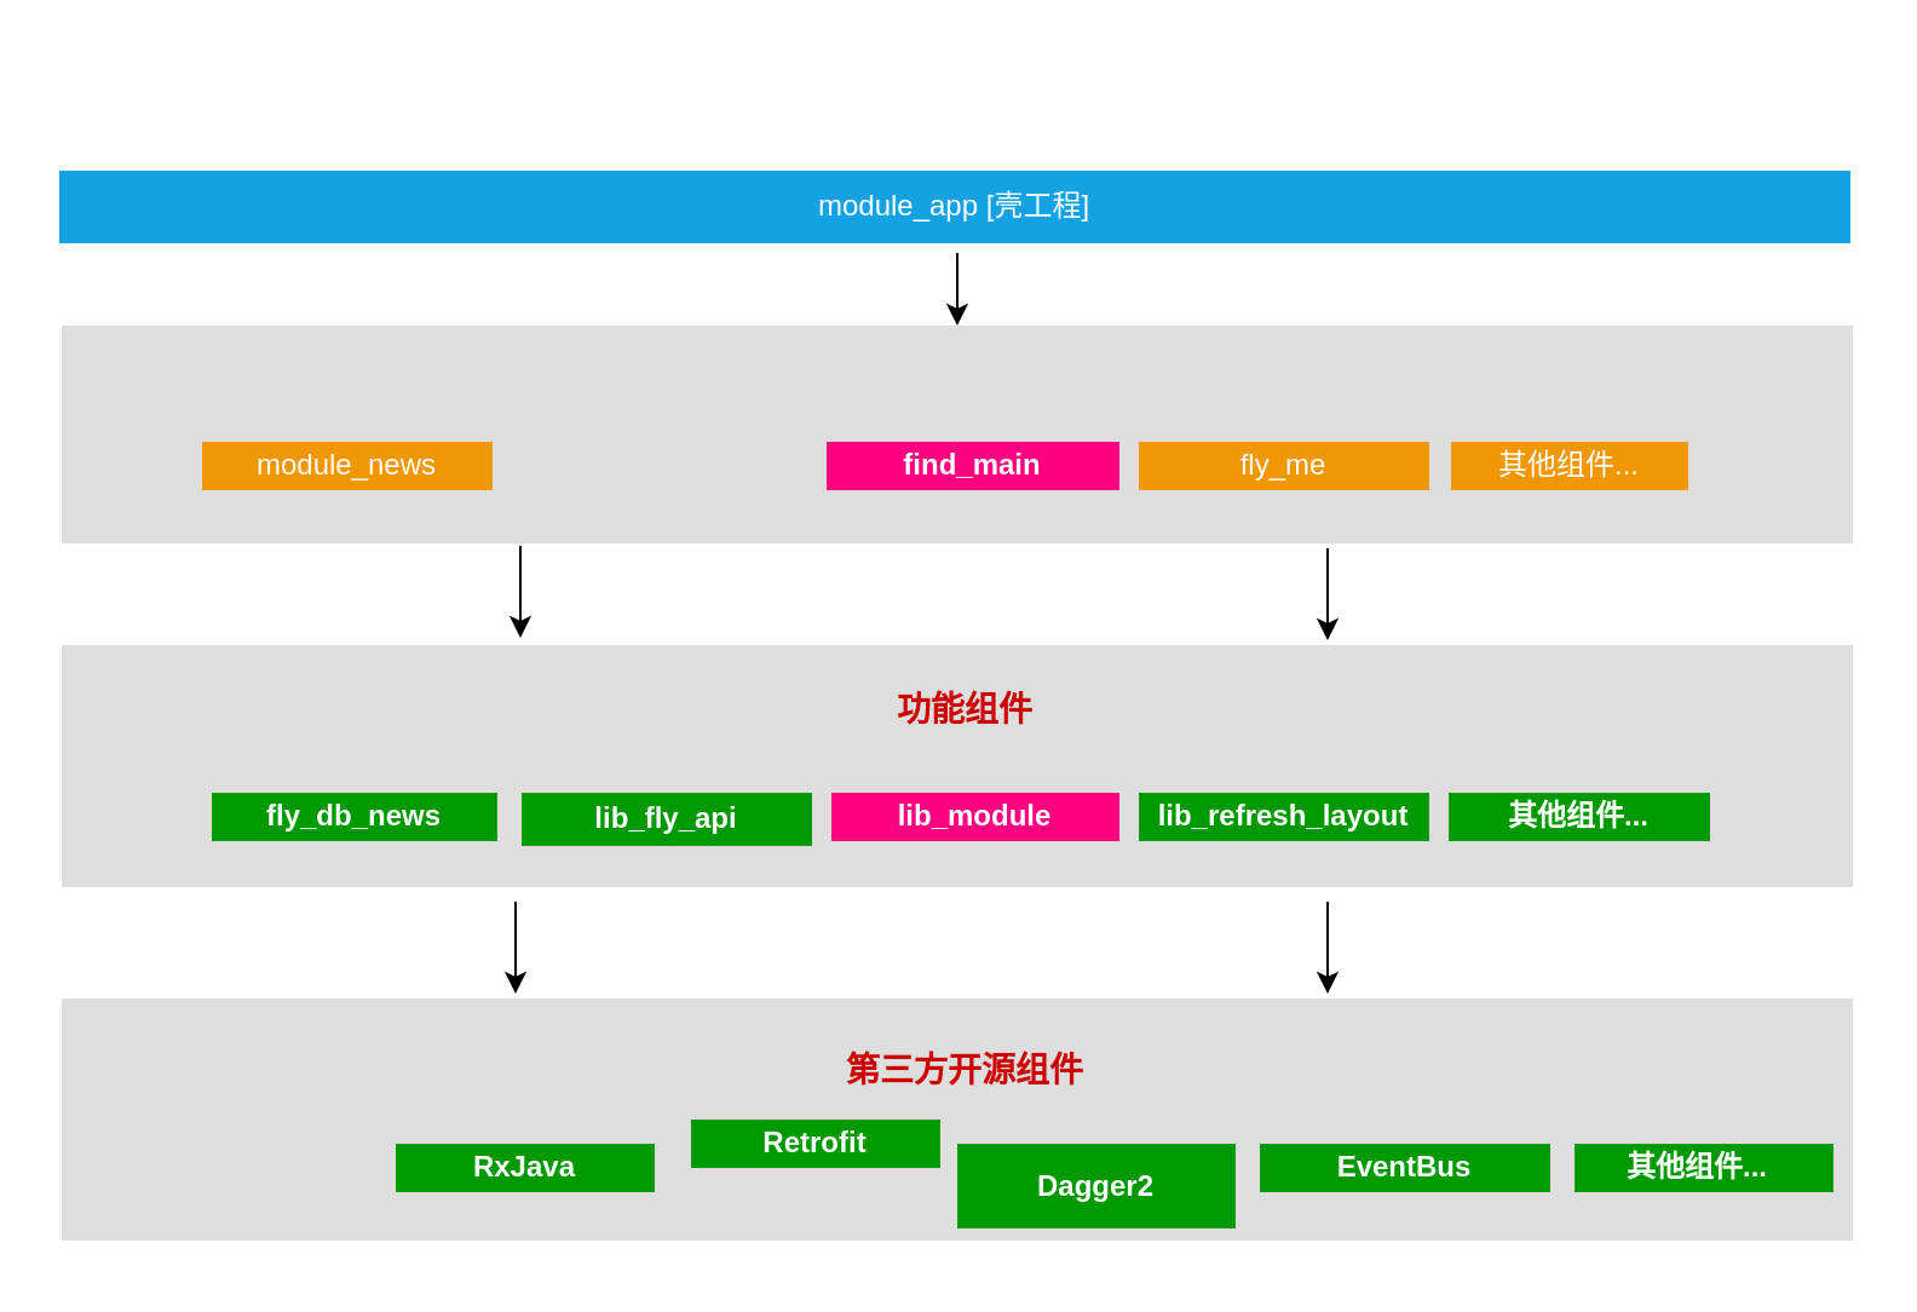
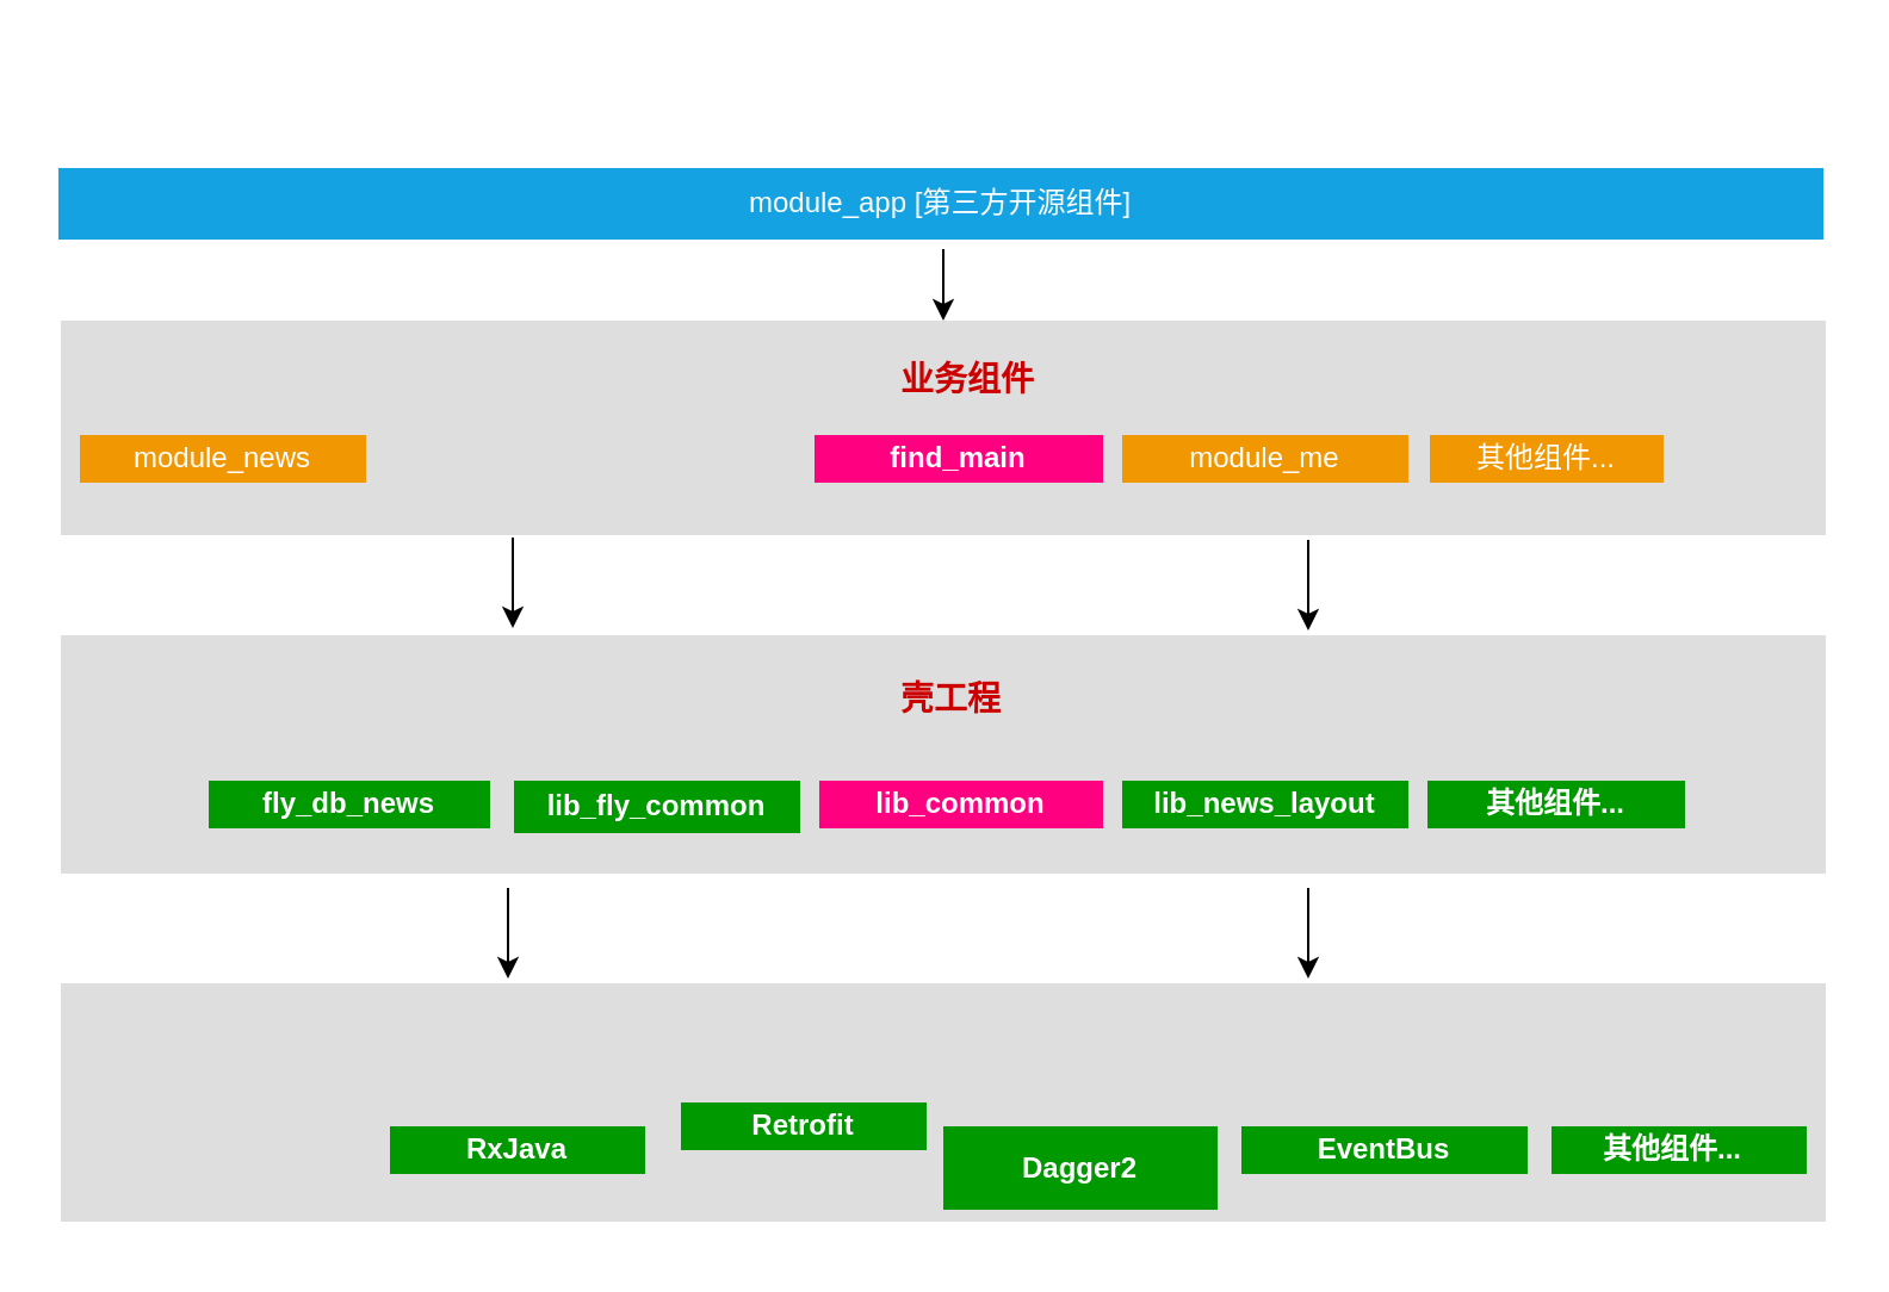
  <mxCell id="0" />
  <mxCell id="1" parent="0" />
  <mxCell id="2" value="&amp;nbsp;" style="text;html=1;strokeColor=none;fillColor=#DEDEDE;align=center;verticalAlign=middle;whiteSpace=wrap;rounded=0;fontColor=#FFFFFF;" parent="1" vertex="1"><mxGeometry x="25" y="266" width="740" height="100" as="geometry" /></mxCell>
- <mxCell id="3" value="module_app [壳工程]" style="text;html=1;strokeColor=none;fillColor=#14A2E3;align=center;verticalAlign=middle;whiteSpace=wrap;rounded=0;fontColor=#FFFFFF;" parent="1" vertex="1"><mxGeometry x="24" y="70" width="740" height="30" as="geometry" /></mxCell>
+ <mxCell id="3" value="module_app [第三方开源组件]" style="text;html=1;strokeColor=none;fillColor=#14A2E3;align=center;verticalAlign=middle;whiteSpace=wrap;rounded=0;fontColor=#FFFFFF;" parent="1" vertex="1"><mxGeometry x="24" y="70" width="740" height="30" as="geometry" /></mxCell>
  <mxCell id="4" value="&amp;nbsp;&amp;nbsp;" style="text;html=1;strokeColor=none;fillColor=#DEDEDE;align=center;verticalAlign=middle;whiteSpace=wrap;rounded=0;fontColor=#333333;" parent="1" vertex="1"><mxGeometry x="25" y="134" width="740" height="90" as="geometry" /></mxCell>
- <mxCell id="6" value="module_news" style="text;html=1;strokeColor=none;fillColor=#F19702;align=center;verticalAlign=middle;whiteSpace=wrap;rounded=0;fontColor=#FFFFFF;" parent="1" vertex="1"><mxGeometry x="83" y="182" width="120" height="20" as="geometry" /></mxCell>
+ <mxCell id="5" value="&lt;font color=&quot;#cc0000&quot; style=&quot;font-size: 14px&quot;&gt;&lt;b&gt;业务组件&lt;/b&gt;&lt;/font&gt;" style="text;html=1;strokeColor=none;fillColor=none;align=center;verticalAlign=middle;whiteSpace=wrap;rounded=0;fontColor=#FFFFFF;" parent="1" vertex="1"><mxGeometry x="335" y="149" width="141" height="20" as="geometry" /></mxCell>
+ <mxCell id="6" value="module_news" style="text;html=1;strokeColor=none;fillColor=#F19702;align=center;verticalAlign=middle;whiteSpace=wrap;rounded=0;fontColor=#FFFFFF;" parent="1" vertex="1"><mxGeometry x="33" y="182" width="120" height="20" as="geometry" /></mxCell>
  <mxCell id="7" value="find_main" style="text;html=1;strokeColor=none;fillColor=#FF0080;align=center;verticalAlign=middle;whiteSpace=wrap;rounded=0;fontColor=#FFFFFF;fontStyle=1" parent="1" vertex="1"><mxGeometry x="341" y="182" width="121" height="20" as="geometry" /></mxCell>
- <mxCell id="8" value="fly_me" style="text;html=1;strokeColor=none;fillColor=#F19702;align=center;verticalAlign=middle;whiteSpace=wrap;rounded=0;fontColor=#FFFFFF;" parent="1" vertex="1"><mxGeometry x="470" y="182" width="120" height="20" as="geometry" /></mxCell>
+ <mxCell id="8" value="module_me" style="text;html=1;strokeColor=none;fillColor=#F19702;align=center;verticalAlign=middle;whiteSpace=wrap;rounded=0;fontColor=#FFFFFF;" parent="1" vertex="1"><mxGeometry x="470" y="182" width="120" height="20" as="geometry" /></mxCell>
  <mxCell id="9" value="其他组件..." style="text;html=1;strokeColor=none;fillColor=#F19702;align=center;verticalAlign=middle;whiteSpace=wrap;rounded=0;fontColor=#FFFFFF;" parent="1" vertex="1"><mxGeometry x="599" y="182" width="98" height="20" as="geometry" /></mxCell>
- <mxCell id="10" value="lib_module" style="text;html=1;strokeColor=none;fillColor=#FF0080;align=center;verticalAlign=middle;whiteSpace=wrap;rounded=0;fontColor=#FFFFFF;fontStyle=1" parent="1" vertex="1"><mxGeometry x="343" y="327" width="119" height="20" as="geometry" /></mxCell>
+ <mxCell id="10" value="lib_common" style="text;html=1;strokeColor=none;fillColor=#FF0080;align=center;verticalAlign=middle;whiteSpace=wrap;rounded=0;fontColor=#FFFFFF;fontStyle=1" parent="1" vertex="1"><mxGeometry x="343" y="327" width="119" height="20" as="geometry" /></mxCell>
  <mxCell id="11" value="fly_db_news" style="text;html=1;strokeColor=none;fillColor=#009900;align=center;verticalAlign=middle;whiteSpace=wrap;rounded=0;fontColor=#FFFFFF;fontStyle=1" parent="1" vertex="1"><mxGeometry x="87" y="327" width="118" height="20" as="geometry" /></mxCell>
- <mxCell id="12" value="lib_fly_api" style="text;html=1;strokeColor=none;fillColor=#009900;align=center;verticalAlign=middle;whiteSpace=wrap;rounded=0;fontColor=#FFFFFF;fontStyle=1" parent="1" vertex="1"><mxGeometry x="215" y="327" width="120" height="22" as="geometry" /></mxCell>
- <mxCell id="13" value="lib_refresh_layout" style="text;html=1;strokeColor=none;fillColor=#009900;align=center;verticalAlign=middle;whiteSpace=wrap;rounded=0;fontColor=#FFFFFF;fontStyle=1" parent="1" vertex="1"><mxGeometry x="470" y="327" width="120" height="20" as="geometry" /></mxCell>
+ <mxCell id="12" value="lib_fly_common" style="text;html=1;strokeColor=none;fillColor=#009900;align=center;verticalAlign=middle;whiteSpace=wrap;rounded=0;fontColor=#FFFFFF;fontStyle=1" parent="1" vertex="1"><mxGeometry x="215" y="327" width="120" height="22" as="geometry" /></mxCell>
+ <mxCell id="13" value="lib_news_layout" style="text;html=1;strokeColor=none;fillColor=#009900;align=center;verticalAlign=middle;whiteSpace=wrap;rounded=0;fontColor=#FFFFFF;fontStyle=1" parent="1" vertex="1"><mxGeometry x="470" y="327" width="120" height="20" as="geometry" /></mxCell>
  <mxCell id="14" value="其他组件..." style="text;html=1;strokeColor=none;fillColor=#009900;align=center;verticalAlign=middle;whiteSpace=wrap;rounded=0;fontColor=#FFFFFF;fontStyle=1" parent="1" vertex="1"><mxGeometry x="598" y="327" width="108" height="20" as="geometry" /></mxCell>
- <mxCell id="15" value="&lt;font color=&quot;#cc0000&quot; style=&quot;font-size: 14px&quot;&gt;&lt;b&gt;功能组件&lt;/b&gt;&lt;/font&gt;" style="text;html=1;strokeColor=none;fillColor=none;align=center;verticalAlign=middle;whiteSpace=wrap;rounded=0;fontColor=#FFFFFF;" parent="1" vertex="1"><mxGeometry x="327.5" y="283" width="141" height="20" as="geometry" /></mxCell>
+ <mxCell id="15" value="&lt;font color=&quot;#cc0000&quot; style=&quot;font-size: 14px&quot;&gt;&lt;b&gt;壳工程&lt;/b&gt;&lt;/font&gt;" style="text;html=1;strokeColor=none;fillColor=none;align=center;verticalAlign=middle;whiteSpace=wrap;rounded=0;fontColor=#FFFFFF;" parent="1" vertex="1"><mxGeometry x="327.5" y="283" width="141" height="20" as="geometry" /></mxCell>
  <mxCell id="16" value="&amp;nbsp;" style="text;html=1;strokeColor=none;fillColor=#DEDEDE;align=center;verticalAlign=middle;whiteSpace=wrap;rounded=0;fontColor=#FFFFFF;" parent="1" vertex="1"><mxGeometry x="25" y="412" width="740" height="100" as="geometry" /></mxCell>
  <mxCell id="17" value="Dagger2" style="text;html=1;strokeColor=none;fillColor=#009900;align=center;verticalAlign=middle;whiteSpace=wrap;rounded=0;fontColor=#FFFFFF;fontStyle=1" parent="1" vertex="1"><mxGeometry x="395" y="472" width="115" height="35" as="geometry" /></mxCell>
  <mxCell id="18" value="Retrofit" style="text;html=1;strokeColor=none;fillColor=#009900;align=center;verticalAlign=middle;whiteSpace=wrap;rounded=0;fontColor=#FFFFFF;fontStyle=1" parent="1" vertex="1"><mxGeometry x="285" y="462" width="103" height="20" as="geometry" /></mxCell>
  <mxCell id="19" value="EventBus" style="text;html=1;strokeColor=none;fillColor=#009900;align=center;verticalAlign=middle;whiteSpace=wrap;rounded=0;fontColor=#FFFFFF;fontStyle=1" parent="1" vertex="1"><mxGeometry x="520" y="472" width="120" height="20" as="geometry" /></mxCell>
  <mxCell id="20" value="EventBus" style="text;html=1;strokeColor=none;fillColor=#009900;align=center;verticalAlign=middle;whiteSpace=wrap;rounded=0;fontColor=#FFFFFF;fontStyle=1" parent="1" vertex="1"><mxGeometry x="655" y="472" width="102" height="20" as="geometry" /></mxCell>
- <mxCell id="21" value="&lt;font color=&quot;#cc0000&quot; style=&quot;font-size: 14px&quot;&gt;&lt;b&gt;第三方开源组件&lt;/b&gt;&lt;/font&gt;" style="text;html=1;strokeColor=none;fillColor=none;align=center;verticalAlign=middle;whiteSpace=wrap;rounded=0;fontColor=#FFFFFF;" parent="1" vertex="1"><mxGeometry x="327.5" y="432" width="141" height="20" as="geometry" /></mxCell>
  <mxCell id="22" value="" style="endArrow=classic;html=1;fontColor=#FFFFFF;" parent="1" edge="1"><mxGeometry width="50" height="50" relative="1" as="geometry"><mxPoint x="395" y="104" as="sourcePoint" /><mxPoint x="395" y="134" as="targetPoint" /></mxGeometry></mxCell>
  <mxCell id="23" value="" style="endArrow=classic;html=1;fontColor=#FFFFFF;" parent="1" edge="1"><mxGeometry width="50" height="50" relative="1" as="geometry"><mxPoint x="395" y="239" as="sourcePoint" /><mxPoint x="395" y="239" as="targetPoint" /></mxGeometry></mxCell>
  <mxCell id="24" value="" style="endArrow=classic;html=1;fontColor=#FFFFFF;" parent="1" edge="1"><mxGeometry width="50" height="50" relative="1" as="geometry"><mxPoint x="214.5" y="225" as="sourcePoint" /><mxPoint x="214.5" y="263" as="targetPoint" /></mxGeometry></mxCell>
  <mxCell id="25" value="" style="endArrow=classic;html=1;fontColor=#FFFFFF;" parent="1" edge="1"><mxGeometry width="50" height="50" relative="1" as="geometry"><mxPoint x="548" y="226" as="sourcePoint" /><mxPoint x="548" y="264" as="targetPoint" /></mxGeometry></mxCell>
  <mxCell id="26" value="" style="endArrow=classic;html=1;fontColor=#FFFFFF;" parent="1" edge="1"><mxGeometry width="50" height="50" relative="1" as="geometry"><mxPoint x="212.5" y="372" as="sourcePoint" /><mxPoint x="212.5" y="410" as="targetPoint" /></mxGeometry></mxCell>
  <mxCell id="27" value="" style="endArrow=classic;html=1;fontColor=#FFFFFF;" parent="1" edge="1"><mxGeometry width="50" height="50" relative="1" as="geometry"><mxPoint x="548" y="372" as="sourcePoint" /><mxPoint x="548" y="410" as="targetPoint" /></mxGeometry></mxCell>
  <mxCell id="28" value="RxJava" style="text;html=1;strokeColor=none;fillColor=#009900;align=center;verticalAlign=middle;whiteSpace=wrap;rounded=0;fontColor=#FFFFFF;fontStyle=1" vertex="1" parent="1"><mxGeometry x="165" y="472" width="103" height="20" as="geometry" /></mxCell>
  <mxCell id="29" value="&lt;span&gt;其他组件...&lt;/span&gt;" style="text;html=1;strokeColor=none;fillColor=#009900;align=center;verticalAlign=middle;whiteSpace=wrap;rounded=0;fontColor=#FFFFFF;fontStyle=1" vertex="1" parent="1"><mxGeometry x="650" y="472" width="102" height="20" as="geometry" /></mxCell>
  <mxCell id="30" value="RxJava" style="text;html=1;strokeColor=none;fillColor=#009900;align=center;verticalAlign=middle;whiteSpace=wrap;rounded=0;fontColor=#FFFFFF;fontStyle=1" vertex="1" parent="1"><mxGeometry x="163" y="472" width="107" height="20" as="geometry" /></mxCell>
  <mxCell id="31" value="&amp;nbsp;&amp;nbsp;" style="text;html=1;strokeColor=none;fillColor=none;align=center;verticalAlign=middle;whiteSpace=wrap;rounded=0;fontColor=#FFFFFF;" parent="1" vertex="1"><mxGeometry x="20" y="20" width="750" height="500" as="geometry" /></mxCell>
